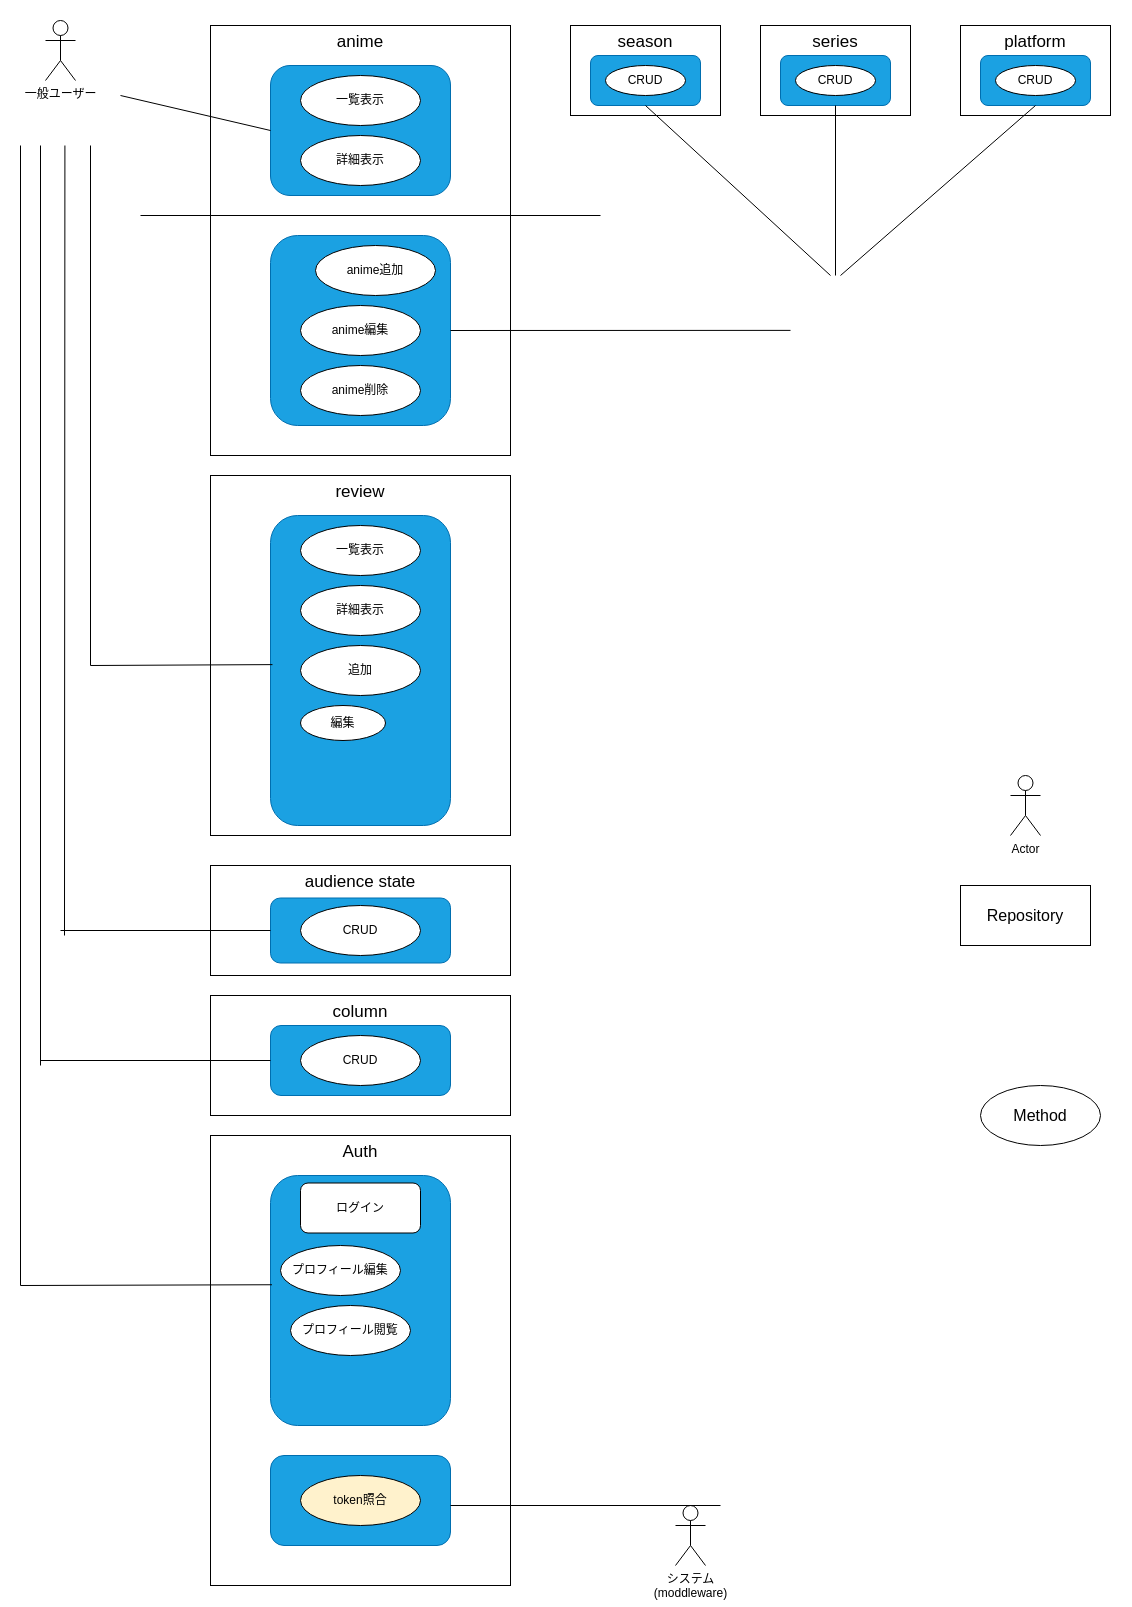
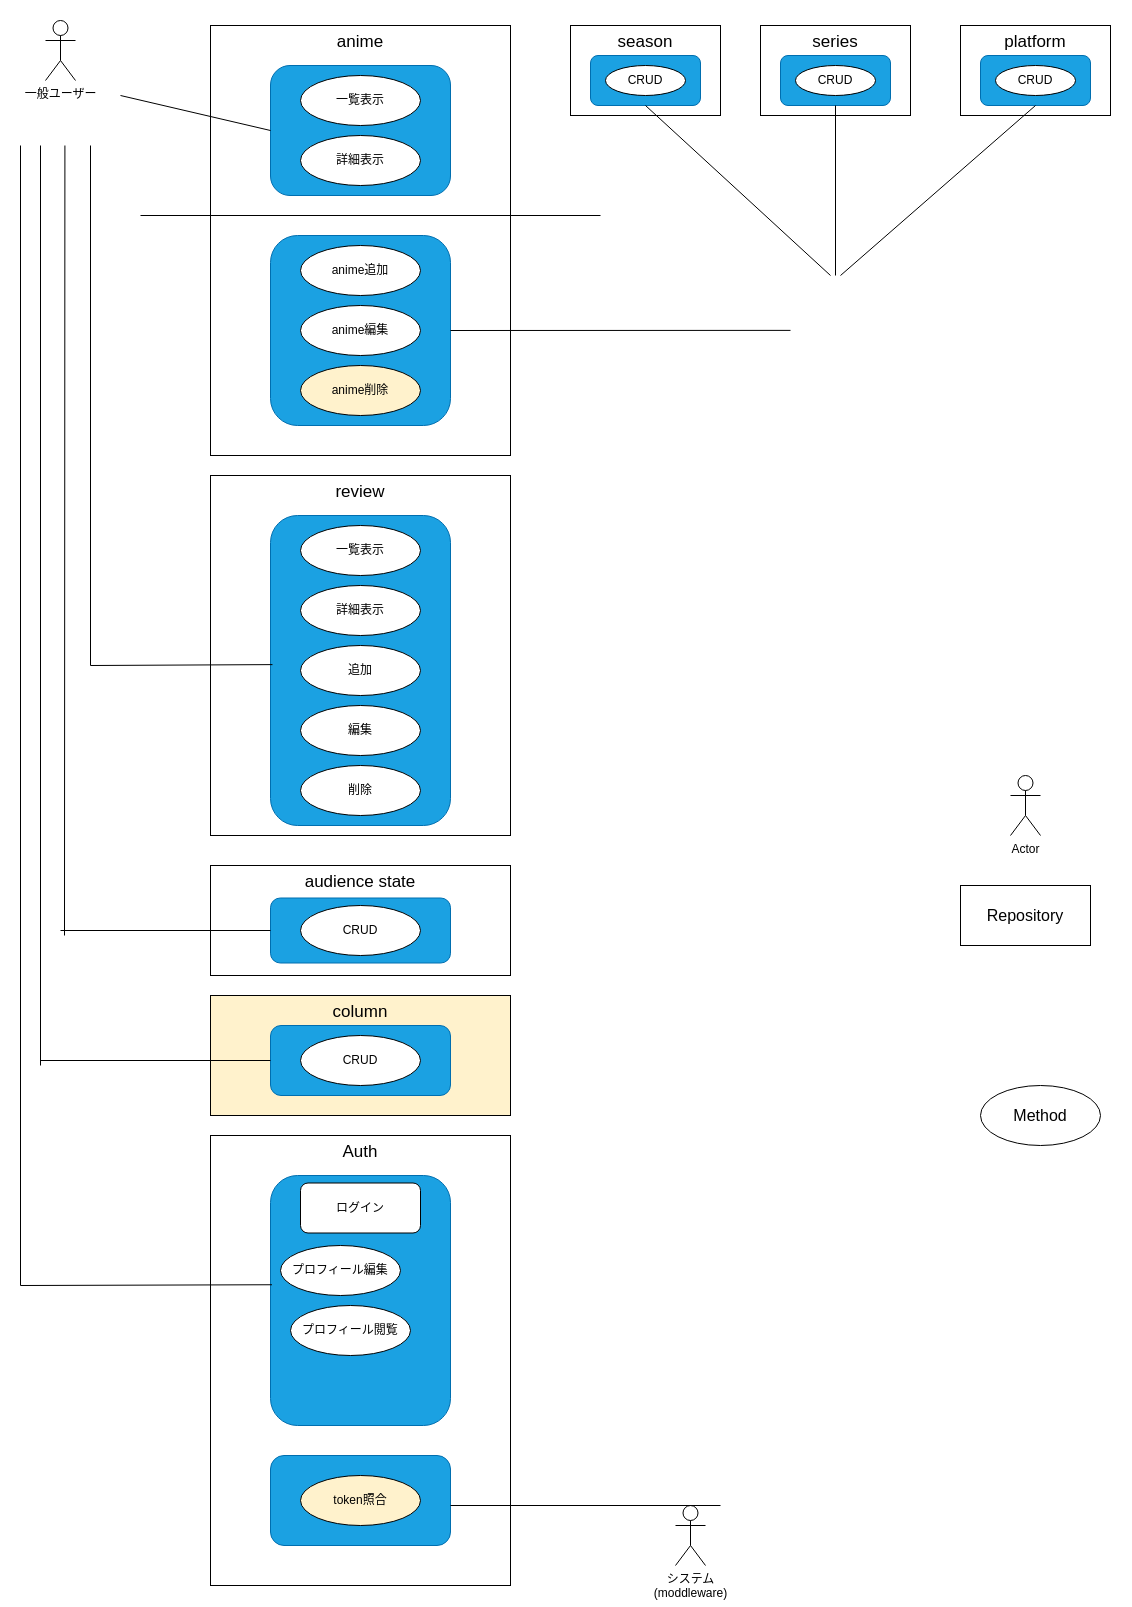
  <mxCell id="0" />
  <mxCell id="1" parent="0" />
  <mxCell id="2" value="season" style="rounded=0;whiteSpace=wrap;html=1;fontSize=17;verticalAlign=top;" parent="1" vertex="1"><mxGeometry x="570" y="25" width="150" height="90" as="geometry" /></mxCell>
  <mxCell id="3" value="series" style="rounded=0;whiteSpace=wrap;html=1;fontSize=17;verticalAlign=top;" parent="1" vertex="1"><mxGeometry x="760" y="25" width="150" height="90" as="geometry" /></mxCell>
  <mxCell id="4" value="platform" style="rounded=0;whiteSpace=wrap;html=1;fontSize=17;verticalAlign=top;" parent="1" vertex="1"><mxGeometry x="960" y="25" width="150" height="90" as="geometry" /></mxCell>
  <mxCell id="5" value="" style="rounded=1;whiteSpace=wrap;html=1;fillColor=#1ba1e2;strokeColor=#006EAF;fontColor=#ffffff;" parent="1" vertex="1"><mxGeometry x="590" y="55" width="110" height="50" as="geometry" /></mxCell>
  <mxCell id="6" value="" style="rounded=1;whiteSpace=wrap;html=1;fillColor=#1ba1e2;strokeColor=#006EAF;fontColor=#ffffff;" parent="1" vertex="1"><mxGeometry x="780" y="55" width="110" height="50" as="geometry" /></mxCell>
  <mxCell id="7" value="" style="rounded=1;whiteSpace=wrap;html=1;fillColor=#1ba1e2;strokeColor=#006EAF;fontColor=#ffffff;" parent="1" vertex="1"><mxGeometry x="980" y="55" width="110" height="50" as="geometry" /></mxCell>
  <mxCell id="8" value="Auth" style="rounded=0;whiteSpace=wrap;html=1;fontSize=17;verticalAlign=top;" parent="1" vertex="1"><mxGeometry x="210" y="1135" width="300" height="450" as="geometry" /></mxCell>
  <mxCell id="9" value="" style="rounded=1;whiteSpace=wrap;html=1;fillColor=#1ba1e2;strokeColor=#006EAF;fontColor=#ffffff;" parent="1" vertex="1"><mxGeometry x="270" y="1455" width="180" height="90" as="geometry" /></mxCell>
  <mxCell id="10" value="" style="rounded=1;whiteSpace=wrap;html=1;fillColor=#1ba1e2;strokeColor=#006EAF;fontColor=#ffffff;" parent="1" vertex="1"><mxGeometry x="270" y="1175" width="180" height="250" as="geometry" /></mxCell>
- <mxCell id="11" value="column" style="rounded=0;whiteSpace=wrap;html=1;fontSize=17;verticalAlign=top;" parent="1" vertex="1"><mxGeometry x="210" y="995" width="300" height="120" as="geometry" /></mxCell>
+ <mxCell id="11" value="column" style="rounded=0;whiteSpace=wrap;html=1;fontSize=17;verticalAlign=top;fillColor=#fff2cc;" parent="1" vertex="1"><mxGeometry x="210" y="995" width="300" height="120" as="geometry" /></mxCell>
  <mxCell id="12" value="" style="rounded=1;whiteSpace=wrap;html=1;fillColor=#1ba1e2;strokeColor=#006EAF;fontColor=#ffffff;" parent="1" vertex="1"><mxGeometry x="270" y="1025" width="180" height="70" as="geometry" /></mxCell>
  <mxCell id="13" value="audience state" style="rounded=0;whiteSpace=wrap;html=1;fontSize=17;verticalAlign=top;" parent="1" vertex="1"><mxGeometry x="210" y="865" width="300" height="110" as="geometry" /></mxCell>
  <mxCell id="14" value="" style="rounded=1;whiteSpace=wrap;html=1;fillColor=#1ba1e2;strokeColor=#006EAF;fontColor=#ffffff;" parent="1" vertex="1"><mxGeometry x="270" y="897.5" width="180" height="65" as="geometry" /></mxCell>
  <mxCell id="15" value="review" style="rounded=0;whiteSpace=wrap;html=1;fontSize=17;verticalAlign=top;" parent="1" vertex="1"><mxGeometry x="210" y="475" width="300" height="360" as="geometry" /></mxCell>
  <mxCell id="16" value="" style="rounded=1;whiteSpace=wrap;html=1;fillColor=#1ba1e2;strokeColor=#006EAF;fontColor=#ffffff;" parent="1" vertex="1"><mxGeometry x="270" y="515" width="180" height="310" as="geometry" /></mxCell>
  <mxCell id="17" value="anime" style="rounded=0;whiteSpace=wrap;html=1;fontSize=17;verticalAlign=top;" parent="1" vertex="1"><mxGeometry x="210" y="25" width="300" height="430" as="geometry" /></mxCell>
  <mxCell id="18" value="" style="rounded=1;whiteSpace=wrap;html=1;fillColor=#1ba1e2;strokeColor=#006EAF;fontColor=#ffffff;" parent="1" vertex="1"><mxGeometry x="270" y="235" width="180" height="190" as="geometry" /></mxCell>
  <mxCell id="19" value="" style="rounded=1;whiteSpace=wrap;html=1;fillColor=#1ba1e2;strokeColor=#006EAF;fontColor=#ffffff;" parent="1" vertex="1"><mxGeometry x="270" y="65" width="180" height="130" as="geometry" /></mxCell>
  <mxCell id="20" value="一般ユーザー" style="shape=umlActor;verticalLabelPosition=bottom;verticalAlign=top;html=1;outlineConnect=0;" parent="1" vertex="1"><mxGeometry x="45" y="20" width="30" height="60" as="geometry" /></mxCell>
  <mxCell id="21" value="一覧表示" style="ellipse;whiteSpace=wrap;html=1;" parent="1" vertex="1"><mxGeometry x="300" y="75" width="120" height="50" as="geometry" /></mxCell>
  <mxCell id="22" value="詳細表示" style="ellipse;whiteSpace=wrap;html=1;" parent="1" vertex="1"><mxGeometry x="300" y="135" width="120" height="50" as="geometry" /></mxCell>
- <mxCell id="23" value="anime追加" style="ellipse;whiteSpace=wrap;html=1;" parent="1" vertex="1"><mxGeometry x="315" y="245" width="120" height="50" as="geometry" /></mxCell>
+ <mxCell id="23" value="anime追加" style="ellipse;whiteSpace=wrap;html=1;" parent="1" vertex="1"><mxGeometry x="300" y="245" width="120" height="50" as="geometry" /></mxCell>
  <mxCell id="24" value="anime編集" style="ellipse;whiteSpace=wrap;html=1;" parent="1" vertex="1"><mxGeometry x="300" y="305" width="120" height="50" as="geometry" /></mxCell>
- <mxCell id="25" value="anime削除" style="ellipse;whiteSpace=wrap;html=1;" parent="1" vertex="1"><mxGeometry x="300" y="365" width="120" height="50" as="geometry" /></mxCell>
+ <mxCell id="25" value="anime削除" style="ellipse;whiteSpace=wrap;html=1;fillColor=#fff2cc;" parent="1" vertex="1"><mxGeometry x="300" y="365" width="120" height="50" as="geometry" /></mxCell>
  <mxCell id="26" value="" style="endArrow=none;html=1;fontSize=17;entryX=0;entryY=0.5;entryDx=0;entryDy=0;" parent="1" target="19" edge="1"><mxGeometry width="50" height="50" relative="1" as="geometry"><mxPoint x="120" y="95" as="sourcePoint" /><mxPoint x="230" y="135" as="targetPoint" /></mxGeometry></mxCell>
  <mxCell id="27" value="" style="endArrow=none;html=1;fontSize=17;entryX=1;entryY=0.5;entryDx=0;entryDy=0;" parent="1" target="18" edge="1"><mxGeometry width="50" height="50" relative="1" as="geometry"><mxPoint x="790" y="329.88" as="sourcePoint" /><mxPoint x="490" y="330" as="targetPoint" /></mxGeometry></mxCell>
  <mxCell id="28" value="詳細表示" style="ellipse;whiteSpace=wrap;html=1;" parent="1" vertex="1"><mxGeometry x="300" y="585" width="120" height="50" as="geometry" /></mxCell>
  <mxCell id="29" value="一覧表示" style="ellipse;whiteSpace=wrap;html=1;" parent="1" vertex="1"><mxGeometry x="300" y="525" width="120" height="50" as="geometry" /></mxCell>
  <mxCell id="30" value="追加" style="ellipse;whiteSpace=wrap;html=1;" parent="1" vertex="1"><mxGeometry x="300" y="645" width="120" height="50" as="geometry" /></mxCell>
- <mxCell id="31" value="編集" style="ellipse;whiteSpace=wrap;html=1;" parent="1" vertex="1"><mxGeometry x="300" y="705" width="85" height="35" as="geometry" /></mxCell>
+ <mxCell id="31" value="編集" style="ellipse;whiteSpace=wrap;html=1;" parent="1" vertex="1"><mxGeometry x="300" y="705" width="120" height="50" as="geometry" /></mxCell>
+ <mxCell id="32" value="削除" style="ellipse;whiteSpace=wrap;html=1;" parent="1" vertex="1"><mxGeometry x="300" y="765" width="120" height="50" as="geometry" /></mxCell>
  <mxCell id="33" value="" style="endArrow=none;html=1;fontSize=17;" parent="1" edge="1"><mxGeometry width="50" height="50" relative="1" as="geometry"><mxPoint x="90" y="665" as="sourcePoint" /><mxPoint x="90" y="145" as="targetPoint" /></mxGeometry></mxCell>
  <mxCell id="34" value="" style="endArrow=none;html=1;fontSize=17;exitX=0.011;exitY=0.481;exitDx=0;exitDy=0;exitPerimeter=0;" parent="1" source="16" edge="1"><mxGeometry width="50" height="50" relative="1" as="geometry"><mxPoint x="240" y="665" as="sourcePoint" /><mxPoint x="90" y="665" as="targetPoint" /></mxGeometry></mxCell>
  <mxCell id="35" value="" style="endArrow=none;html=1;fontSize=17;" parent="1" edge="1"><mxGeometry width="50" height="50" relative="1" as="geometry"><mxPoint x="835" y="275" as="sourcePoint" /><mxPoint x="835" y="105" as="targetPoint" /></mxGeometry></mxCell>
  <mxCell id="36" value="" style="endArrow=none;html=1;fontSize=17;entryX=0.5;entryY=1;entryDx=0;entryDy=0;" parent="1" target="5" edge="1"><mxGeometry width="50" height="50" relative="1" as="geometry"><mxPoint x="830" y="275" as="sourcePoint" /><mxPoint x="660" y="195" as="targetPoint" /></mxGeometry></mxCell>
  <mxCell id="37" value="" style="endArrow=none;html=1;fontSize=17;entryX=0.5;entryY=1;entryDx=0;entryDy=0;" parent="1" target="7" edge="1"><mxGeometry width="50" height="50" relative="1" as="geometry"><mxPoint x="840" y="275" as="sourcePoint" /><mxPoint x="660" y="195" as="targetPoint" /></mxGeometry></mxCell>
  <mxCell id="38" value="CRUD" style="ellipse;whiteSpace=wrap;html=1;" parent="1" vertex="1"><mxGeometry x="605" y="65" width="80" height="30" as="geometry" /></mxCell>
  <mxCell id="39" value="CRUD" style="ellipse;whiteSpace=wrap;html=1;" parent="1" vertex="1"><mxGeometry x="795" y="65" width="80" height="30" as="geometry" /></mxCell>
  <mxCell id="40" value="CRUD" style="ellipse;whiteSpace=wrap;html=1;" parent="1" vertex="1"><mxGeometry x="995" y="65" width="80" height="30" as="geometry" /></mxCell>
  <mxCell id="41" value="CRUD" style="ellipse;whiteSpace=wrap;html=1;" parent="1" vertex="1"><mxGeometry x="300" y="1035" width="120" height="50" as="geometry" /></mxCell>
  <mxCell id="42" value="CRUD" style="ellipse;whiteSpace=wrap;html=1;" parent="1" vertex="1"><mxGeometry x="300" y="905" width="120" height="50" as="geometry" /></mxCell>
  <mxCell id="43" value="" style="endArrow=none;html=1;fontSize=17;" parent="1" edge="1"><mxGeometry width="50" height="50" relative="1" as="geometry"><mxPoint x="64" y="935" as="sourcePoint" /><mxPoint x="64.41" y="145" as="targetPoint" /></mxGeometry></mxCell>
  <mxCell id="44" value="" style="endArrow=none;html=1;fontSize=17;" parent="1" edge="1"><mxGeometry width="50" height="50" relative="1" as="geometry"><mxPoint x="270" y="930" as="sourcePoint" /><mxPoint x="60" y="930" as="targetPoint" /></mxGeometry></mxCell>
  <mxCell id="45" value="" style="endArrow=none;html=1;fontSize=17;" parent="1" edge="1"><mxGeometry width="50" height="50" relative="1" as="geometry"><mxPoint x="40" y="1065" as="sourcePoint" /><mxPoint x="40" y="145" as="targetPoint" /></mxGeometry></mxCell>
  <mxCell id="46" value="" style="endArrow=none;html=1;fontSize=17;" parent="1" edge="1"><mxGeometry width="50" height="50" relative="1" as="geometry"><mxPoint x="40" y="1060" as="sourcePoint" /><mxPoint x="270" y="1060" as="targetPoint" /></mxGeometry></mxCell>
  <mxCell id="47" value="ログイン" style="whiteSpace=wrap;html=1;rounded=1;" parent="1" vertex="1"><mxGeometry x="300" y="1182.5" width="120" height="50" as="geometry" /></mxCell>
  <mxCell id="48" value="プロフィール編集" style="ellipse;whiteSpace=wrap;html=1;" parent="1" vertex="1"><mxGeometry x="280" y="1245" width="120" height="50" as="geometry" /></mxCell>
  <mxCell id="49" value="プロフィール閲覧" style="ellipse;whiteSpace=wrap;html=1;" parent="1" vertex="1"><mxGeometry x="290" y="1305" width="120" height="50" as="geometry" /></mxCell>
  <mxCell id="50" value="token照合" style="ellipse;whiteSpace=wrap;html=1;fillColor=#fff2cc;" parent="1" vertex="1"><mxGeometry x="300" y="1475" width="120" height="50" as="geometry" /></mxCell>
  <mxCell id="51" value="システム&lt;br&gt;(moddleware)" style="shape=umlActor;verticalLabelPosition=bottom;verticalAlign=top;html=1;outlineConnect=0;" parent="1" vertex="1"><mxGeometry x="675" y="1505" width="30" height="60" as="geometry" /></mxCell>
  <mxCell id="52" value="" style="endArrow=none;html=1;fontSize=17;" parent="1" edge="1"><mxGeometry width="50" height="50" relative="1" as="geometry"><mxPoint x="20" y="1285" as="sourcePoint" /><mxPoint x="20" y="145" as="targetPoint" /></mxGeometry></mxCell>
  <mxCell id="53" value="" style="endArrow=none;html=1;fontSize=17;entryX=0.008;entryY=0.437;entryDx=0;entryDy=0;entryPerimeter=0;" parent="1" target="10" edge="1"><mxGeometry width="50" height="50" relative="1" as="geometry"><mxPoint x="20" y="1285" as="sourcePoint" /><mxPoint x="230" y="1285" as="targetPoint" /></mxGeometry></mxCell>
  <mxCell id="54" value="" style="endArrow=none;html=1;" parent="1" edge="1"><mxGeometry width="50" height="50" relative="1" as="geometry"><mxPoint x="600" y="215" as="sourcePoint" /><mxPoint x="140" y="215" as="targetPoint" /></mxGeometry></mxCell>
  <mxCell id="55" style="edgeStyle=orthogonalEdgeStyle;rounded=0;orthogonalLoop=1;jettySize=auto;html=1;exitX=0.5;exitY=1;exitDx=0;exitDy=0;" parent="1" source="28" target="28" edge="1"><mxGeometry relative="1" as="geometry" /></mxCell>
  <mxCell id="56" value="&lt;font style=&quot;font-size: 16px&quot;&gt;Repository&lt;/font&gt;" style="rounded=0;whiteSpace=wrap;html=1;" parent="1" vertex="1"><mxGeometry x="960" y="885" width="130" height="60" as="geometry" /></mxCell>
  <mxCell id="57" value="Actor" style="shape=umlActor;verticalLabelPosition=bottom;verticalAlign=top;html=1;outlineConnect=0;" parent="1" vertex="1"><mxGeometry x="1010" y="775" width="30" height="60" as="geometry" /></mxCell>
  <mxCell id="58" value="&lt;font style=&quot;font-size: 16px&quot;&gt;Method&lt;/font&gt;" style="ellipse;whiteSpace=wrap;html=1;" parent="1" vertex="1"><mxGeometry x="980" y="1085" width="120" height="60" as="geometry" /></mxCell>
  <mxCell id="59" value="" style="endArrow=none;html=1;" parent="1" edge="1"><mxGeometry width="50" height="50" relative="1" as="geometry"><mxPoint x="450" y="1505" as="sourcePoint" /><mxPoint x="720" y="1505" as="targetPoint" /></mxGeometry></mxCell>
